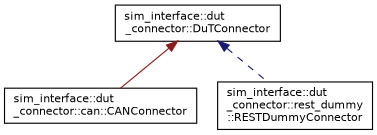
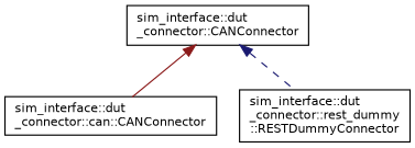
  digraph {
    rankdir=TB
    node [color=black fillcolor=white fontname=Helvetica fontsize=10 shape=record style=filled]
    edge [dir=back fontname=Helvetica fontsize=10 labelfontname=Helvetica labelfontsize=10]
-   n1 [height=0.2 label="sim_interface::dut\l_connector::DuTConnector" width=0.4]
+   n1 [height=0.2 label="sim_interface::dut\l_connector::CANConnector" width=0.4]
    n2 [height=0.2 label="sim_interface::dut\l_connector::can::CANConnector" width=0.4]
    n3 [height=0.2 label="sim_interface::dut\l_connector::rest_dummy\l::RESTDummyConnector" width=0.4]
    n1 -> n2 [color=firebrick4 style=solid]
    n1 -> n3 [color=midnightblue style=dashed]
  }
